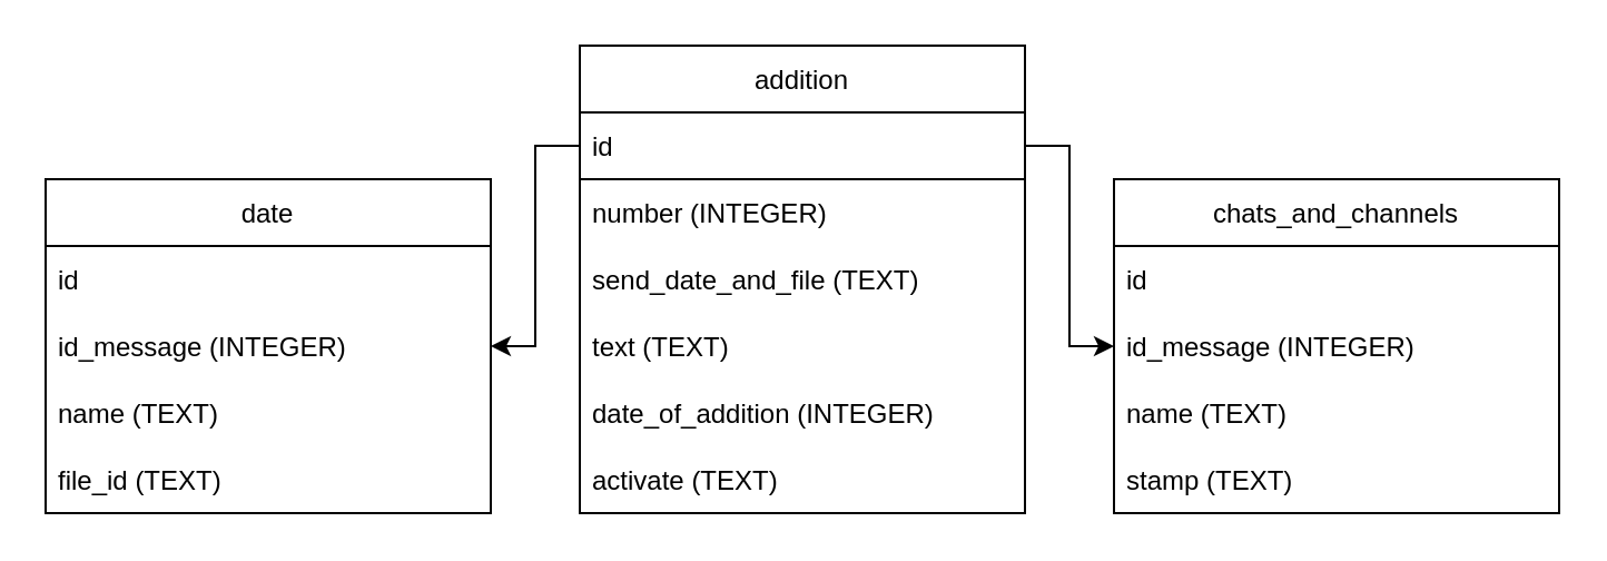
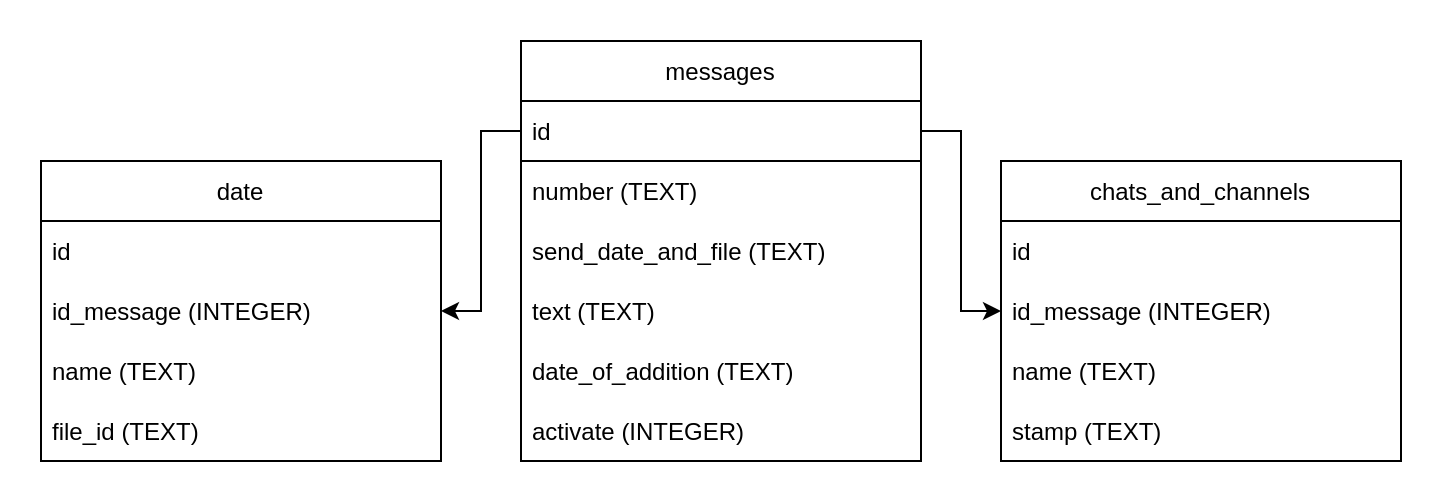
  <mxCell id="0" />
  <mxCell id="1" parent="0" />
- <mxCell id="2" value="addition" style="swimlane;fontStyle=0;childLayout=stackLayout;horizontal=1;startSize=30;horizontalStack=0;resizeParent=1;resizeParentMax=0;resizeLast=0;collapsible=1;marginBottom=0;" parent="1" vertex="1"><mxGeometry x="260" y="20" width="200" height="210" as="geometry" /></mxCell>
+ <mxCell id="2" value="messages" style="swimlane;fontStyle=0;childLayout=stackLayout;horizontal=1;startSize=30;horizontalStack=0;resizeParent=1;resizeParentMax=0;resizeLast=0;collapsible=1;marginBottom=0;" parent="1" vertex="1"><mxGeometry x="260" y="20" width="200" height="210" as="geometry" /></mxCell>
  <mxCell id="3" value="id" style="text;strokeColor=default;fillColor=none;align=left;verticalAlign=middle;spacingLeft=4;spacingRight=4;overflow=hidden;points=[[0,0.5],[1,0.5]];portConstraint=eastwest;rotatable=0;" parent="2" vertex="1"><mxGeometry y="30" width="200" height="30" as="geometry" /></mxCell>
- <mxCell id="4" value="number (INTEGER)" style="text;strokeColor=none;fillColor=none;align=left;verticalAlign=middle;spacingLeft=4;spacingRight=4;overflow=hidden;points=[[0,0.5],[1,0.5]];portConstraint=eastwest;rotatable=0;" parent="2" vertex="1"><mxGeometry y="60" width="200" height="30" as="geometry" /></mxCell>
+ <mxCell id="4" value="number (TEXT)" style="text;strokeColor=none;fillColor=none;align=left;verticalAlign=middle;spacingLeft=4;spacingRight=4;overflow=hidden;points=[[0,0.5],[1,0.5]];portConstraint=eastwest;rotatable=0;" parent="2" vertex="1"><mxGeometry y="60" width="200" height="30" as="geometry" /></mxCell>
  <mxCell id="5" value="send_date_and_file (TEXT)" style="text;strokeColor=none;fillColor=none;align=left;verticalAlign=middle;spacingLeft=4;spacingRight=4;overflow=hidden;points=[[0,0.5],[1,0.5]];portConstraint=eastwest;rotatable=0;" parent="2" vertex="1"><mxGeometry y="90" width="200" height="30" as="geometry" /></mxCell>
  <mxCell id="6" value="text (TEXT)" style="text;strokeColor=none;fillColor=none;align=left;verticalAlign=middle;spacingLeft=4;spacingRight=4;overflow=hidden;points=[[0,0.5],[1,0.5]];portConstraint=eastwest;rotatable=0;" parent="2" vertex="1"><mxGeometry y="120" width="200" height="30" as="geometry" /></mxCell>
- <mxCell id="7" value="date_of_addition (INTEGER)" style="text;strokeColor=none;fillColor=none;align=left;verticalAlign=middle;spacingLeft=4;spacingRight=4;overflow=hidden;points=[[0,0.5],[1,0.5]];portConstraint=eastwest;rotatable=0;" parent="2" vertex="1"><mxGeometry y="150" width="200" height="30" as="geometry" /></mxCell>
- <mxCell id="8" value="activate (TEXT)" style="text;strokeColor=none;fillColor=none;align=left;verticalAlign=middle;spacingLeft=4;spacingRight=4;overflow=hidden;points=[[0,0.5],[1,0.5]];portConstraint=eastwest;rotatable=0;" parent="2" vertex="1"><mxGeometry y="180" width="200" height="30" as="geometry" /></mxCell>
+ <mxCell id="7" value="date_of_addition (TEXT)" style="text;strokeColor=none;fillColor=none;align=left;verticalAlign=middle;spacingLeft=4;spacingRight=4;overflow=hidden;points=[[0,0.5],[1,0.5]];portConstraint=eastwest;rotatable=0;" parent="2" vertex="1"><mxGeometry y="150" width="200" height="30" as="geometry" /></mxCell>
+ <mxCell id="8" value="activate (INTEGER)" style="text;strokeColor=none;fillColor=none;align=left;verticalAlign=middle;spacingLeft=4;spacingRight=4;overflow=hidden;points=[[0,0.5],[1,0.5]];portConstraint=eastwest;rotatable=0;" parent="2" vertex="1"><mxGeometry y="180" width="200" height="30" as="geometry" /></mxCell>
  <mxCell id="9" value="chats_and_channels" style="swimlane;fontStyle=0;childLayout=stackLayout;horizontal=1;startSize=30;horizontalStack=0;resizeParent=1;resizeParentMax=0;resizeLast=0;collapsible=1;marginBottom=0;" parent="1" vertex="1"><mxGeometry x="500" y="80" width="200" height="150" as="geometry" /></mxCell>
  <mxCell id="10" value="id" style="text;strokeColor=none;fillColor=none;align=left;verticalAlign=middle;spacingLeft=4;spacingRight=4;overflow=hidden;points=[[0,0.5],[1,0.5]];portConstraint=eastwest;rotatable=0;" parent="9" vertex="1"><mxGeometry y="30" width="200" height="30" as="geometry" /></mxCell>
  <mxCell id="11" value="id_message (INTEGER)" style="text;strokeColor=none;fillColor=none;align=left;verticalAlign=middle;spacingLeft=4;spacingRight=4;overflow=hidden;points=[[0,0.5],[1,0.5]];portConstraint=eastwest;rotatable=0;" parent="9" vertex="1"><mxGeometry y="60" width="200" height="30" as="geometry" /></mxCell>
  <mxCell id="12" value="name (TEXT)" style="text;strokeColor=none;fillColor=none;align=left;verticalAlign=middle;spacingLeft=4;spacingRight=4;overflow=hidden;points=[[0,0.5],[1,0.5]];portConstraint=eastwest;rotatable=0;" parent="9" vertex="1"><mxGeometry y="90" width="200" height="30" as="geometry" /></mxCell>
  <mxCell id="13" value="stamp (TEXT)" style="text;strokeColor=none;fillColor=none;align=left;verticalAlign=middle;spacingLeft=4;spacingRight=4;overflow=hidden;points=[[0,0.5],[1,0.5]];portConstraint=eastwest;rotatable=0;" parent="9" vertex="1"><mxGeometry y="120" width="200" height="30" as="geometry" /></mxCell>
  <mxCell id="14" style="edgeStyle=orthogonalEdgeStyle;rounded=0;orthogonalLoop=1;jettySize=auto;html=1;exitX=1;exitY=0.5;exitDx=0;exitDy=0;entryX=0;entryY=0.5;entryDx=0;entryDy=0;" parent="1" source="3" target="11" edge="1"><mxGeometry relative="1" as="geometry" /></mxCell>
  <mxCell id="15" value="date" style="swimlane;fontStyle=0;childLayout=stackLayout;horizontal=1;startSize=30;horizontalStack=0;resizeParent=1;resizeParentMax=0;resizeLast=0;collapsible=1;marginBottom=0;" parent="1" vertex="1"><mxGeometry x="20" y="80" width="200" height="150" as="geometry" /></mxCell>
  <mxCell id="16" value="id" style="text;strokeColor=none;fillColor=none;align=left;verticalAlign=middle;spacingLeft=4;spacingRight=4;overflow=hidden;points=[[0,0.5],[1,0.5]];portConstraint=eastwest;rotatable=0;" parent="15" vertex="1"><mxGeometry y="30" width="200" height="30" as="geometry" /></mxCell>
  <mxCell id="17" value="id_message (INTEGER)" style="text;strokeColor=none;fillColor=none;align=left;verticalAlign=middle;spacingLeft=4;spacingRight=4;overflow=hidden;points=[[0,0.5],[1,0.5]];portConstraint=eastwest;rotatable=0;" parent="15" vertex="1"><mxGeometry y="60" width="200" height="30" as="geometry" /></mxCell>
  <mxCell id="18" value="name (TEXT)" style="text;strokeColor=none;fillColor=none;align=left;verticalAlign=middle;spacingLeft=4;spacingRight=4;overflow=hidden;points=[[0,0.5],[1,0.5]];portConstraint=eastwest;rotatable=0;" parent="15" vertex="1"><mxGeometry y="90" width="200" height="30" as="geometry" /></mxCell>
  <mxCell id="19" value="file_id (TEXT)" style="text;strokeColor=none;fillColor=none;align=left;verticalAlign=middle;spacingLeft=4;spacingRight=4;overflow=hidden;points=[[0,0.5],[1,0.5]];portConstraint=eastwest;rotatable=0;" parent="15" vertex="1"><mxGeometry y="120" width="200" height="30" as="geometry" /></mxCell>
  <mxCell id="20" style="edgeStyle=orthogonalEdgeStyle;rounded=0;orthogonalLoop=1;jettySize=auto;html=1;exitX=0;exitY=0.5;exitDx=0;exitDy=0;entryX=1;entryY=0.5;entryDx=0;entryDy=0;" parent="1" source="3" target="17" edge="1"><mxGeometry relative="1" as="geometry" /></mxCell>
